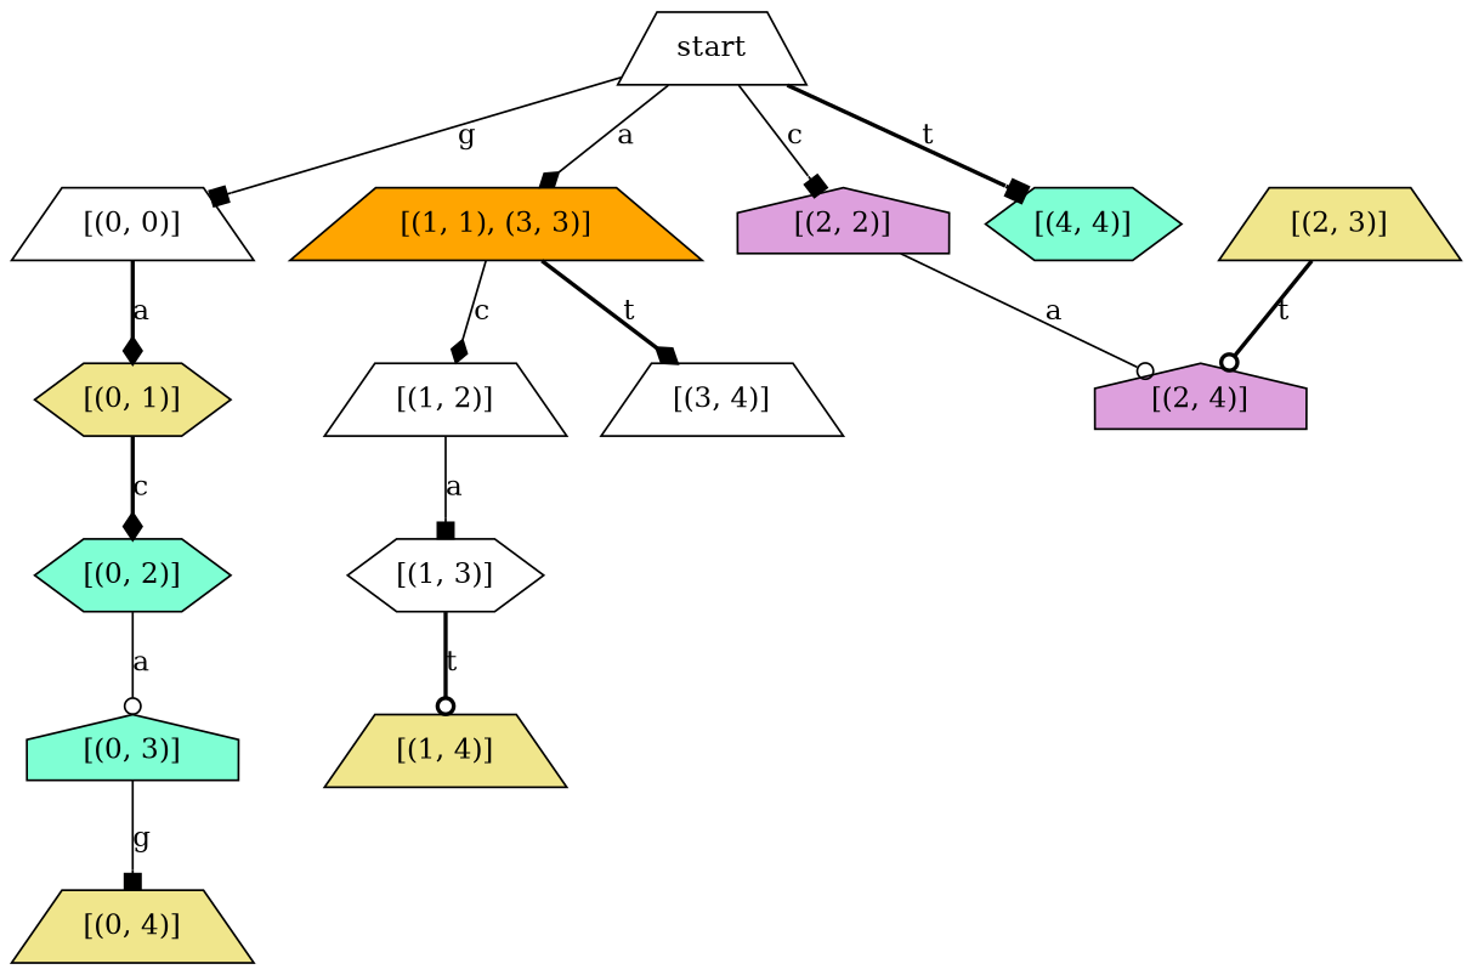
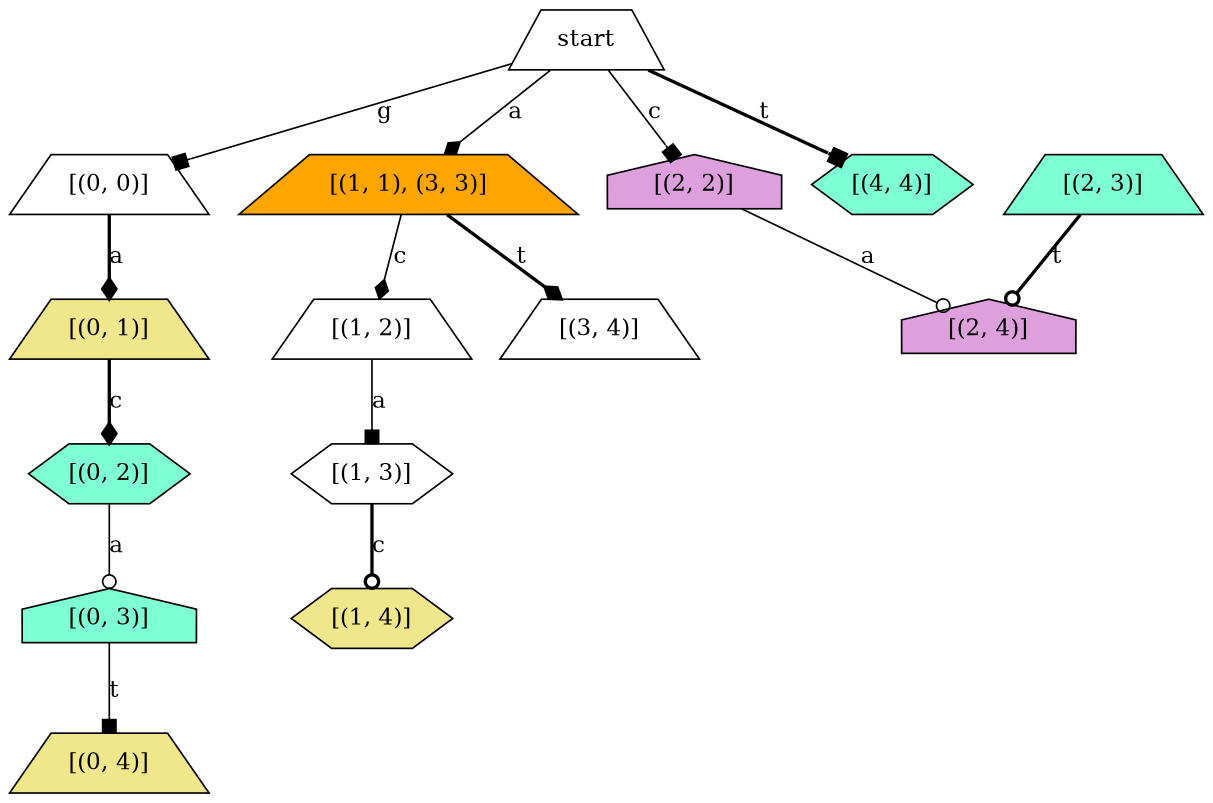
  digraph {
    node [fillcolor=white shape=trapezium style=filled]
    edge [arrowhead=box style=solid]
    start
    "[(0, 0)]"
    "[(1, 1), (3, 3)]" [fillcolor=orange]
    "[(2, 2)]" [fillcolor=plum shape=house]
    "[(4, 4)]" [fillcolor=aquamarine shape=hexagon]
-   "[(0, 1)]" [fillcolor=khaki shape=hexagon]
+   "[(0, 1)]" [fillcolor=khaki]
    "[(1, 2)]"
    "[(3, 4)]"
    "[(2, 4)]" [fillcolor=plum shape=house]
    "[(0, 2)]" [fillcolor=aquamarine shape=hexagon]
    "[(0, 3)]" [fillcolor=aquamarine shape=house]
    "[(0, 4)]" [fillcolor=khaki]
    "[(1, 3)]" [shape=hexagon]
-   "[(1, 4)]" [fillcolor=khaki]
-   "[(2, 3)]" [fillcolor=khaki]
+   "[(1, 4)]" [fillcolor=khaki shape=hexagon]
+   "[(2, 3)]" [fillcolor=aquamarine]
    start -> "[(0, 0)]" [label=g]
    start -> "[(1, 1), (3, 3)]" [arrowhead=diamond label=a]
    start -> "[(2, 2)]" [label=c]
    start -> "[(4, 4)]" [label=t style=bold]
    "[(0, 0)]" -> "[(0, 1)]" [arrowhead=diamond label=a style=bold]
    "[(1, 1), (3, 3)]" -> "[(1, 2)]" [arrowhead=diamond label=c]
    "[(1, 1), (3, 3)]" -> "[(3, 4)]" [arrowhead=diamond label=t style=bold]
    "[(2, 2)]" -> "[(2, 4)]" [arrowhead=odot label=a]
    "[(0, 1)]" -> "[(0, 2)]" [arrowhead=diamond label=c style=bold]
    "[(1, 2)]" -> "[(1, 3)]" [label=a]
    "[(0, 2)]" -> "[(0, 3)]" [arrowhead=odot label=a]
-   "[(0, 3)]" -> "[(0, 4)]" [label=g]
-   "[(1, 3)]" -> "[(1, 4)]" [arrowhead=odot label=t style=bold]
+   "[(0, 3)]" -> "[(0, 4)]" [label=t]
+   "[(1, 3)]" -> "[(1, 4)]" [arrowhead=odot label=c style=bold]
    "[(2, 3)]" -> "[(2, 4)]" [arrowhead=odot label=t style=bold]
  }
